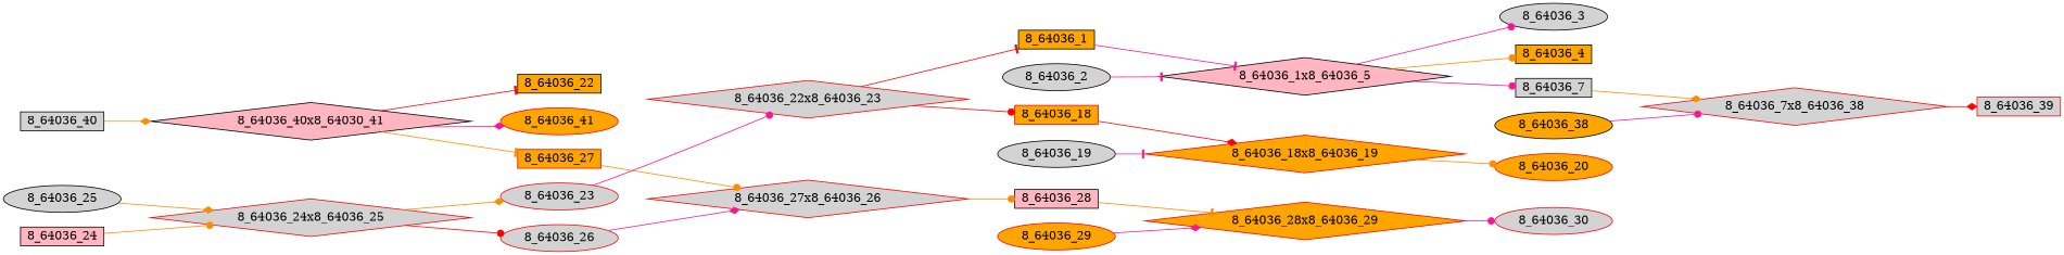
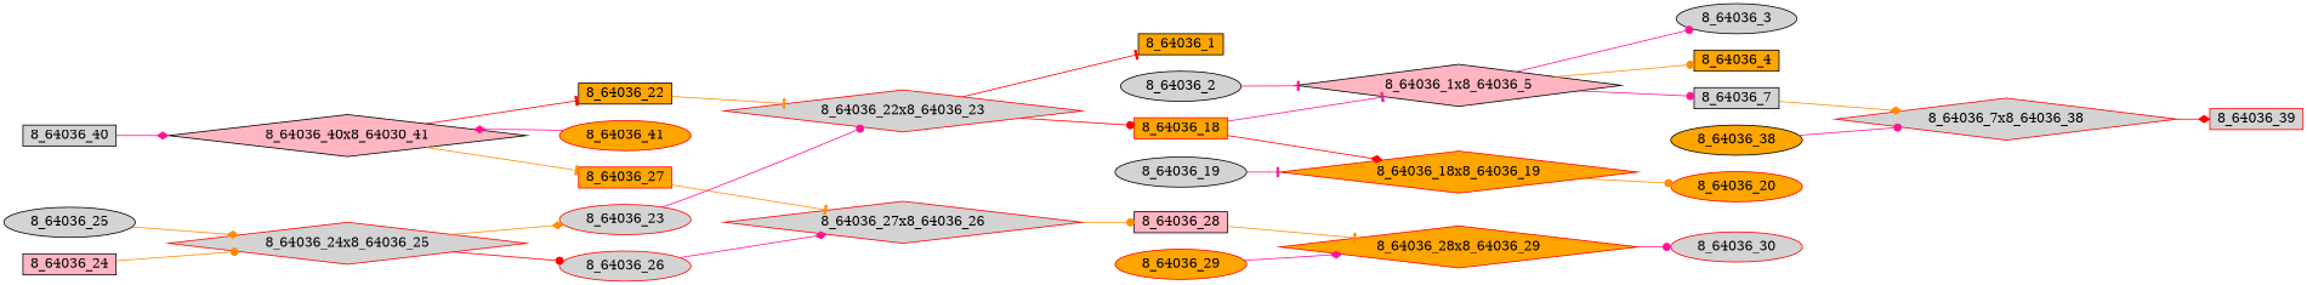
  digraph {
    rankdir=LR
    node [color=red fillcolor=lightgrey fontcolor=black regular=0 shape=ellipse style=filled]
    edge [arrowhead=dot color=darkorange]
    "8_64036_3" [color=black height=0.3 width=0.5]
    n2 [color=black fillcolor=lightpink height=.1 label="8_64036_1x8_64036_5" shape=diamond width=.1 fontcolor="" regular=""]
    "8_64036_4" [color=black fillcolor=orange height=0.3 shape=box width=0.5]
    "8_64036_7" [color=black height=0.3 shape=box width=0.5]
    "8_64036_7x8_64036_38" [height=.1 shape=diamond width=.1 fontcolor="" regular=""]
    "8_64036_18" [fillcolor=orange height=0.3 shape=box width=0.5]
    "8_64036_18x8_64036_19" [fillcolor=orange height=.1 shape=diamond width=.1 fontcolor="" regular=""]
    "8_64036_20" [fillcolor=orange height=0.3 width=0.5]
    "8_64036_22x8_64036_23" [height=.1 shape=diamond width=.1 fontcolor="" regular=""]
    "8_64036_1" [color=black fillcolor=orange height=0.3 shape=box width=0.5]
    "8_64036_39" [height=0.3 shape=polygon width=0.5]
    "8_64036_28" [color=black fillcolor=lightpink height=0.3 shape=box width=0.5]
    "8_64036_28x8_64036_29" [fillcolor=orange height=.1 shape=diamond width=.1 fontcolor="" regular=""]
    "8_64036_30" [height=0.3 width=0.5]
    "8_64036_27x8_64036_26" [height=.1 shape=diamond width=.1 fontcolor="" regular=""]
    "8_64036_2" [color=black height=0.3 width=0.5]
    "8_64036_41" [fillcolor=orange height=0.3 width=0.5]
    n18 [color=black fillcolor=lightpink height=.1 label="8_64036_40x8_64030_41" shape=diamond width=.1 fontcolor="" regular=""]
    "8_64036_27" [fillcolor=orange height=0.3 shape=box width=0.5]
    "8_64036_22" [color=black fillcolor=orange height=0.3 shape=box width=0.5]
    "8_64036_38" [color=black fillcolor=orange height=0.3 width=0.5]
    "8_64036_29" [fillcolor=orange height=0.3 width=0.5]
    "8_64036_26" [height=0.3 width=0.5]
    "8_64036_24x8_64036_25" [height=.1 shape=diamond width=.1 fontcolor="" regular=""]
    "8_64036_23" [height=0.3 width=0.5]
    "8_64036_25" [color=black height=0.3 width=0.5]
    "8_64036_24" [color=black fillcolor=lightpink height=0.3 shape=box width=0.5]
    "8_64036_19" [color=black height=0.3 width=0.5]
    "8_64036_40" [color=black height=0.3 shape=box width=0.5]
    n2 -> "8_64036_3" [color=deeppink]
    n2 -> "8_64036_4"
    n2 -> "8_64036_7" [color=deeppink]
    "8_64036_7" -> "8_64036_7x8_64036_38" [arrowhead=diamond]
    "8_64036_7x8_64036_38" -> "8_64036_39" [arrowhead=diamond color=red]
    "8_64036_18" -> "8_64036_18x8_64036_19" [arrowhead=diamond color=red]
    "8_64036_18x8_64036_19" -> "8_64036_20"
    "8_64036_22x8_64036_23" -> "8_64036_18" [color=red]
    "8_64036_22x8_64036_23" -> "8_64036_1" [arrowhead=tee color=red]
-   "8_64036_1" -> n2 [arrowhead=tee color=deeppink]
+   "8_64036_18" -> n2 [arrowhead=tee color=deeppink]
    "8_64036_28" -> "8_64036_28x8_64036_29" [arrowhead=tee]
    "8_64036_28x8_64036_29" -> "8_64036_30" [color=deeppink]
    "8_64036_27x8_64036_26" -> "8_64036_28"
    "8_64036_2" -> n2 [arrowhead=tee color=deeppink]
-   n18 -> "8_64036_41" [arrowhead=diamond color=deeppink]
+   "8_64036_41" -> n18 [arrowhead=diamond color=deeppink]
    n18 -> "8_64036_27" [arrowhead=tee]
    n18 -> "8_64036_22" [arrowhead=tee color=red]
-   "8_64036_27" -> "8_64036_27x8_64036_26"
+   "8_64036_27" -> "8_64036_27x8_64036_26" [arrowhead=tee]
+   "8_64036_22" -> "8_64036_22x8_64036_23" [arrowhead=tee]
    "8_64036_38" -> "8_64036_7x8_64036_38" [color=deeppink]
    "8_64036_29" -> "8_64036_28x8_64036_29" [arrowhead=diamond color=deeppink]
    "8_64036_26" -> "8_64036_27x8_64036_26" [arrowhead=diamond color=deeppink]
    "8_64036_24x8_64036_25" -> "8_64036_26" [color=red]
    "8_64036_24x8_64036_25" -> "8_64036_23" [arrowhead=diamond]
    "8_64036_23" -> "8_64036_22x8_64036_23" [color=deeppink]
    "8_64036_25" -> "8_64036_24x8_64036_25" [arrowhead=diamond]
    "8_64036_24" -> "8_64036_24x8_64036_25"
    "8_64036_19" -> "8_64036_18x8_64036_19" [arrowhead=tee color=deeppink]
-   "8_64036_40" -> n18 [arrowhead=diamond]
+   "8_64036_40" -> n18 [arrowhead=diamond color=deeppink]
  }
